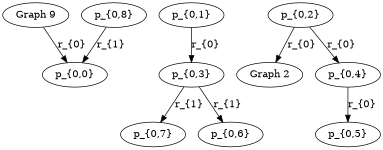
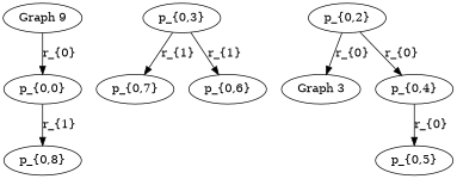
  digraph {
    node [shape=ellipse]
    n1 [label="Graph 9"]
    n2 [label="p_{0,0}"]
    n3 [label="p_{0,8}"]
-   n4 [label="p_{0,1}"]
    n5 [label="p_{0,3}"]
-   n6 [label="Graph 2"]
+   n6 [label="Graph 3"]
    n7 [label="p_{0,2}"]
    n8 [label="p_{0,4}"]
    n9 [label="p_{0,7}"]
    n10 [label="p_{0,6}"]
    n11 [label="p_{0,5}"]
    n1 -> n2 [label="r_{0}"]
-   n3 -> n2 [label="r_{1}"]
-   n4 -> n5 [label="r_{0}"]
+   n2 -> n3 [label="r_{1}"]
    n5 -> n9 [label="r_{1}"]
    n5 -> n10 [label="r_{1}"]
    n7 -> n6 [label="r_{0}"]
    n7 -> n8 [label="r_{0}"]
    n8 -> n11 [label="r_{0}"]
  }
